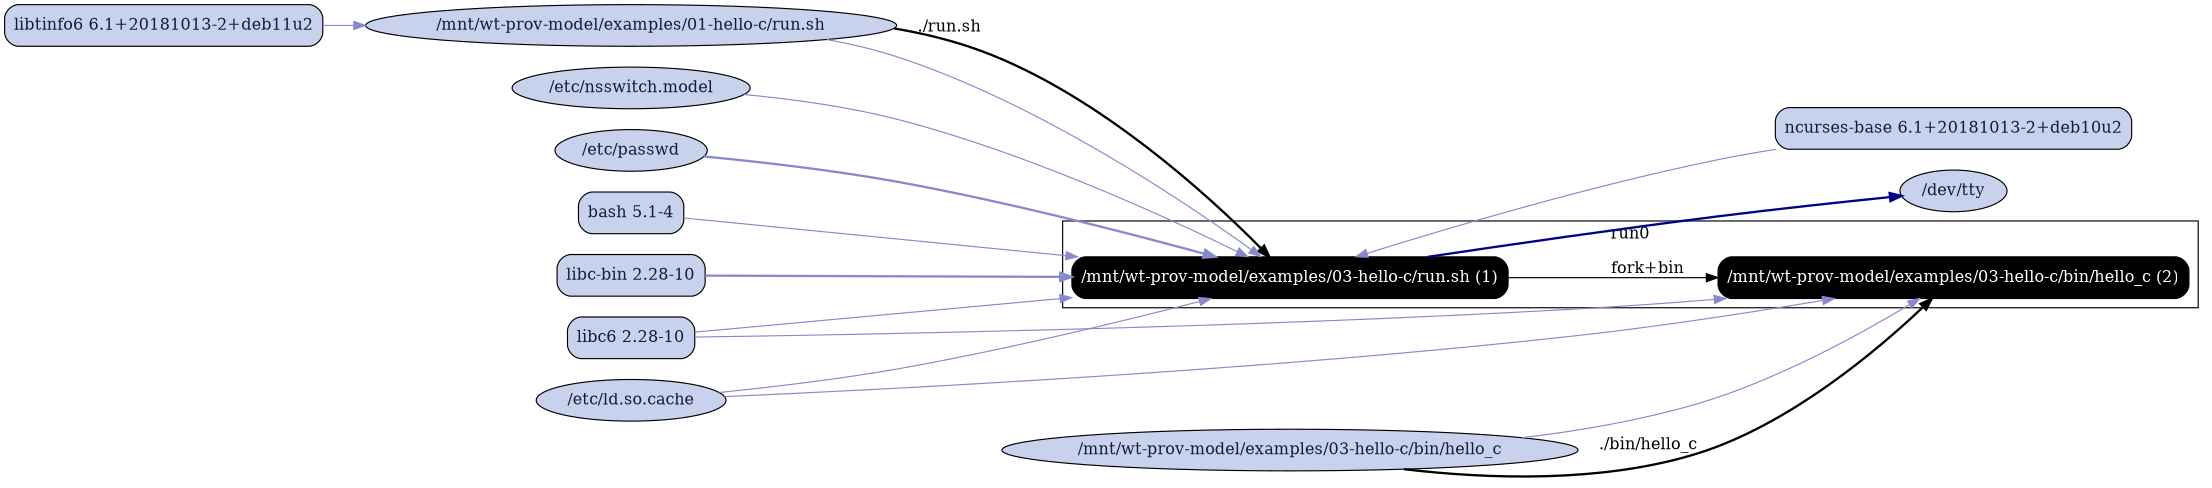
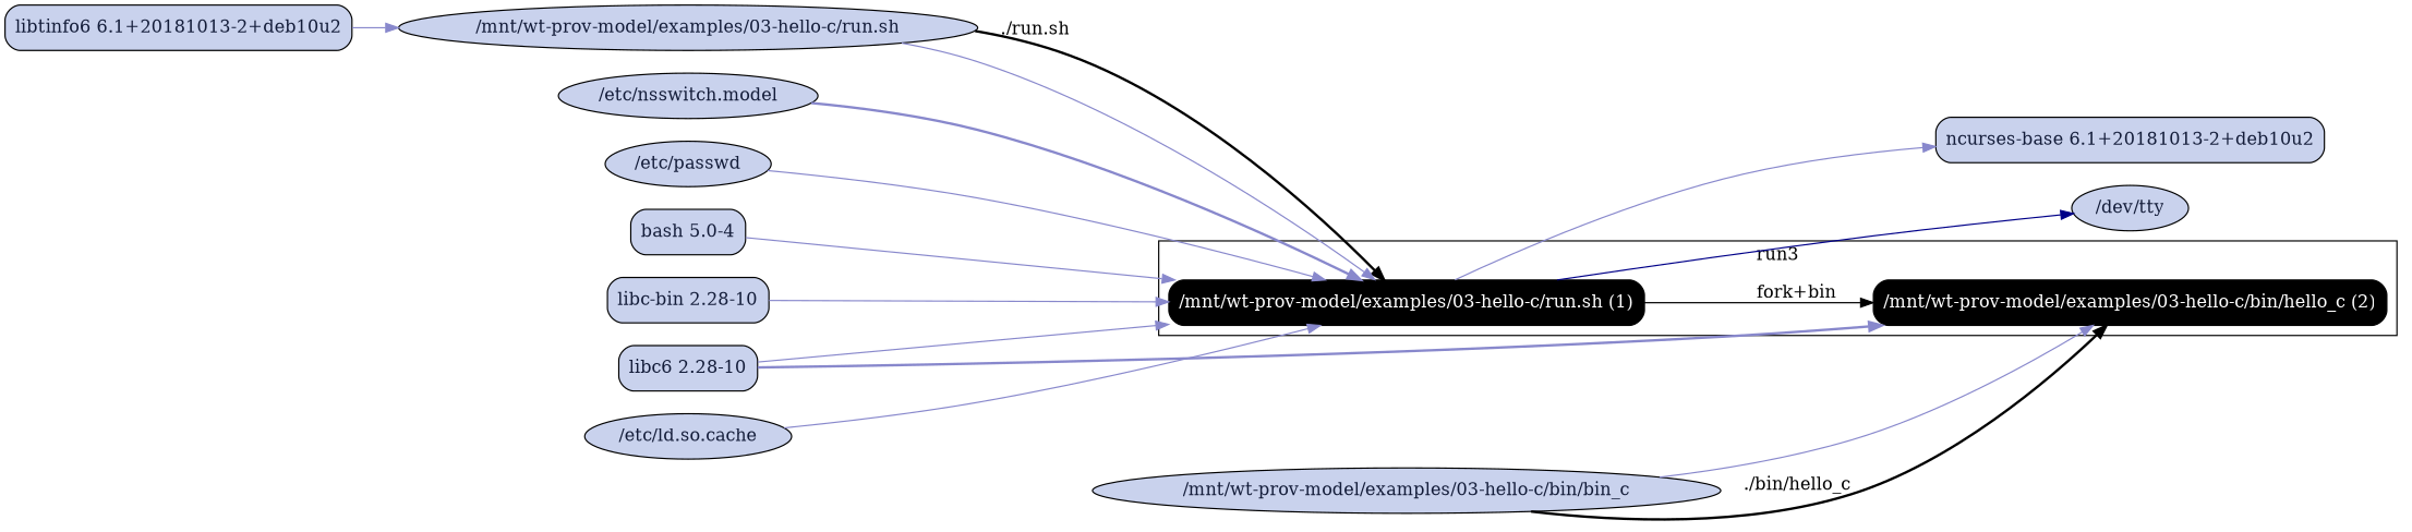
  digraph {
    rankdir=LR
    node [fillcolor="#C9D2ED" fontcolor="#131C39" shape=box style="filled,rounded"]
    edge [color="#8888CC"]
    n1 [fillcolor=black fontcolor=white label="/mnt/wt-prov-model/examples/03-hello-c/run.sh (1)"]
    n2 [fillcolor=black fontcolor=white label="/mnt/wt-prov-model/examples/03-hello-c/bin/hello_c (2)"]
    "/dev/tty" [shape=ellipse]
-   n4 [label="bash 5.1-4"]
+   n4 [label="bash 5.0-4"]
    n5 [label="libc-bin 2.28-10"]
    n6 [label="libc6 2.28-10"]
-   n7 [label="libtinfo6 6.1+20181013-2+deb11u2"]
-   "/mnt/wt-prov-model/examples/03-hello-c/run.sh" [shape=ellipse label="/mnt/wt-prov-model/examples/01-hello-c/run.sh"]
+   n7 [label="libtinfo6 6.1+20181013-2+deb10u2"]
+   "/mnt/wt-prov-model/examples/03-hello-c/run.sh" [shape=ellipse]
    n9 [label="ncurses-base 6.1+20181013-2+deb10u2"]
    "/etc/ld.so.cache" [shape=ellipse]
    n11 [label="/etc/nsswitch.model" shape=ellipse]
    "/etc/passwd" [shape=ellipse]
-   "/mnt/wt-prov-model/examples/03-hello-c/bin/hello_c" [shape=ellipse]
+   "/mnt/wt-prov-model/examples/03-hello-c/bin/hello_c" [shape=ellipse label="/mnt/wt-prov-model/examples/03-hello-c/bin/bin_c"]
    subgraph cluster_1 {
-     label=run0
+     label=run3
      n1
      n2
    }
    n1 -> n2 [label="fork+bin" color=""]
-   n1 -> "/dev/tty" [color="#000088" style=bold]
+   n1 -> "/dev/tty" [color="#000088"]
    n4 -> n1
-   n5 -> n1 [style=bold]
+   n5 -> n1
    n6 -> n1
-   n6 -> n2
+   n6 -> n2 [style=bold]
    n7 -> "/mnt/wt-prov-model/examples/03-hello-c/run.sh"
    "/mnt/wt-prov-model/examples/03-hello-c/run.sh" -> n1 [label="./run.sh" style=bold color=""]
    "/mnt/wt-prov-model/examples/03-hello-c/run.sh" -> n1
-   n9 -> n1
+   n1 -> n9
    "/etc/ld.so.cache" -> n1
-   "/etc/ld.so.cache" -> n2
-   n11 -> n1
-   "/etc/passwd" -> n1 [style=bold]
+   n11 -> n1 [style=bold]
+   "/etc/passwd" -> n1
    "/mnt/wt-prov-model/examples/03-hello-c/bin/hello_c" -> n2 [label="./bin/hello_c" style=bold color=""]
    "/mnt/wt-prov-model/examples/03-hello-c/bin/hello_c" -> n2
  }
